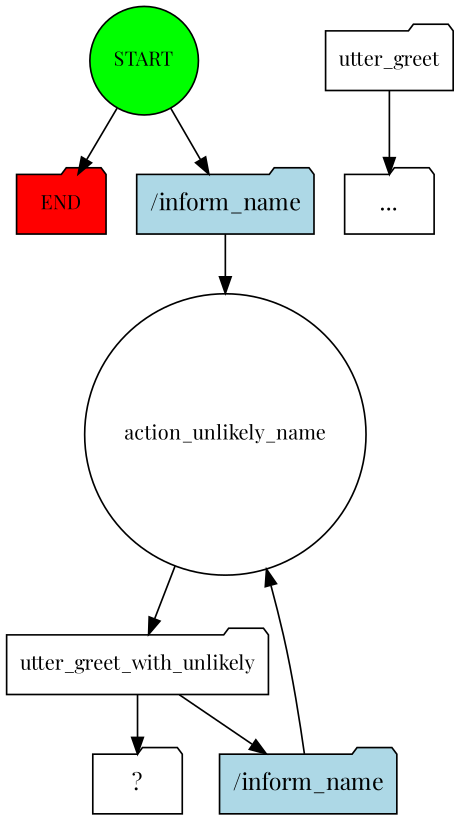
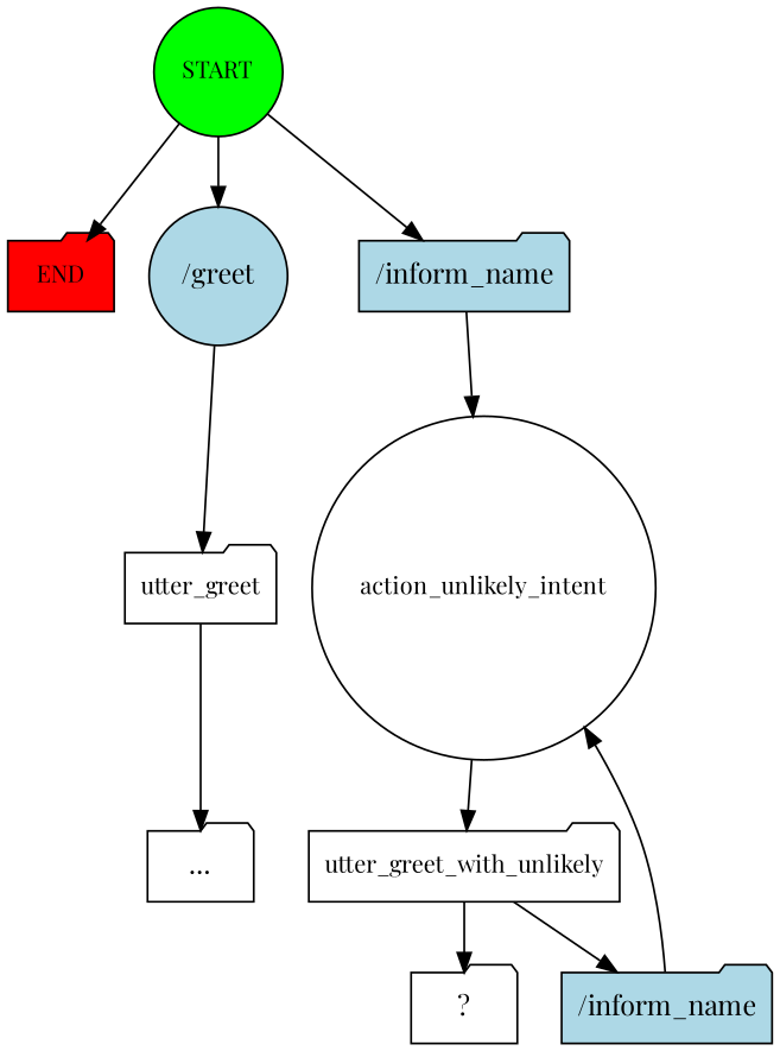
  digraph {
    fontname="Playfair Display"
    node [fontname="Playfair Display" shape=folder]
    edge [fontname="Playfair Display"]
    n1 [fillcolor=green fontsize=12 label=START shape=circle style=filled]
    n2 [fillcolor=red fontsize=12 label=END style=filled]
+   n3 [fillcolor=lightblue label="/greet" shape=circle style=filled]
    n4 [fillcolor=lightblue label="/inform_name" style=filled]
    n5 [fontsize=12 label=utter_greet]
-   n6 [fontsize=12 label=action_unlikely_name shape=circle]
+   n6 [fontsize=12 label=action_unlikely_intent shape=circle]
    n7 [label="..."]
    n8 [fontsize=12 label=utter_greet_with_unlikely]
    n9 [label="  ?  "]
    n10 [fillcolor=lightblue label="/inform_name" style=filled]
    n1 -> n2
+   n1 -> n3
    n1 -> n4
+   n3 -> n5
    n4 -> n6
    n5 -> n7
    n6 -> n8
    n8 -> n9
    n8 -> n10
    n10 -> n6
  }
